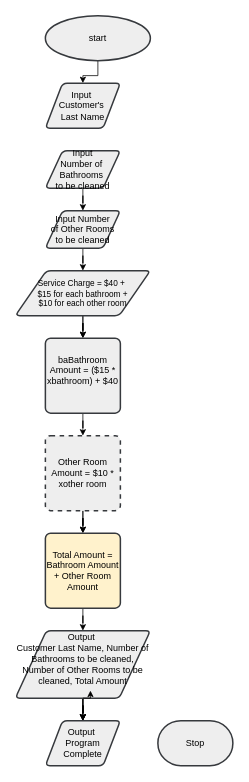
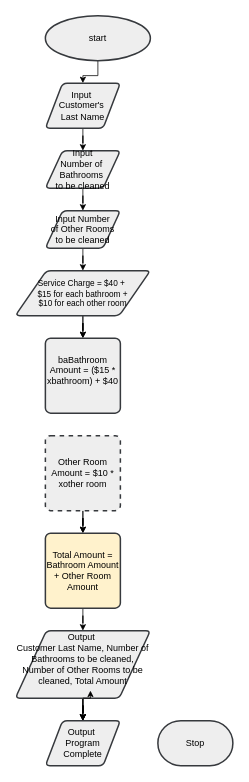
  <mxCell id="0" />
  <mxCell id="1" parent="0" />
  <mxCell id="2" style="edgeStyle=orthogonalEdgeStyle;rounded=0;orthogonalLoop=1;jettySize=auto;html=1;entryX=0.5;entryY=0;entryDx=0;entryDy=0;strokeColor=#000000;" edge="1" parent="1" source="3" target="5"><mxGeometry relative="1" as="geometry" /></mxCell>
  <mxCell id="3" value="&lt;font color=&quot;#000000&quot;&gt;start&lt;/font&gt;" style="strokeWidth=2;html=1;shape=mxgraph.flowchart.start_1;whiteSpace=wrap;fillColor=#eeeeee;strokeColor=#36393d;" vertex="1" parent="1"><mxGeometry x="60" y="20" width="140" height="60" as="geometry" /></mxCell>
+ <mxCell id="4" style="edgeStyle=orthogonalEdgeStyle;rounded=0;orthogonalLoop=1;jettySize=auto;html=1;strokeColor=#000000;" edge="1" parent="1" source="5" target="7"><mxGeometry relative="1" as="geometry" /></mxCell>
  <mxCell id="5" value="&lt;font&gt;Input&amp;nbsp;&lt;/font&gt;&lt;div&gt;&lt;font&gt;Customer's&amp;nbsp;&lt;/font&gt;&lt;/div&gt;&lt;div&gt;&lt;font&gt;Last Name&lt;/font&gt;&lt;/div&gt;" style="shape=parallelogram;html=1;strokeWidth=2;perimeter=parallelogramPerimeter;whiteSpace=wrap;rounded=1;arcSize=12;size=0.23;fillColor=#eeeeee;strokeColor=#36393d;fontColor=#000000;" vertex="1" parent="1"><mxGeometry x="60" y="110" width="100" height="60" as="geometry" /></mxCell>
  <mxCell id="6" style="edgeStyle=orthogonalEdgeStyle;rounded=0;orthogonalLoop=1;jettySize=auto;html=1;strokeColor=#000000;" edge="1" parent="1" source="7" target="14"><mxGeometry relative="1" as="geometry" /></mxCell>
  <mxCell id="7" value="Input&lt;div&gt;Number of&amp;nbsp;&lt;/div&gt;&lt;div&gt;Bathrooms&amp;nbsp;&lt;/div&gt;&lt;div&gt;to be cleaned&lt;/div&gt;" style="shape=parallelogram;html=1;strokeWidth=2;perimeter=parallelogramPerimeter;whiteSpace=wrap;rounded=1;arcSize=12;size=0.23;fillColor=#eeeeee;strokeColor=#36393d;fontColor=#000000;" vertex="1" parent="1"><mxGeometry x="60" y="200" width="100" height="50" as="geometry" /></mxCell>
  <mxCell id="8" value="" style="edgeStyle=orthogonalEdgeStyle;rounded=0;orthogonalLoop=1;jettySize=auto;html=1;" edge="1" parent="1" source="10" target="12"><mxGeometry relative="1" as="geometry" /></mxCell>
  <mxCell id="9" style="edgeStyle=orthogonalEdgeStyle;rounded=0;orthogonalLoop=1;jettySize=auto;html=1;strokeColor=#000000;" edge="1" parent="1" source="10" target="12"><mxGeometry relative="1" as="geometry" /></mxCell>
  <mxCell id="10" value="&lt;font style=&quot;font-size: 11px;&quot;&gt;Service Charge = $40 +&amp;nbsp;&lt;/font&gt;&lt;div style=&quot;font-size: 11px;&quot;&gt;&lt;font style=&quot;font-size: 11px;&quot;&gt;$15 for each bathroom +&lt;/font&gt;&lt;/div&gt;&lt;div style=&quot;font-size: 11px;&quot;&gt;&lt;font style=&quot;font-size: 11px;&quot;&gt;$10 for each other room&lt;/font&gt;&lt;/div&gt;" style="shape=parallelogram;html=1;strokeWidth=2;perimeter=parallelogramPerimeter;whiteSpace=wrap;rounded=1;arcSize=12;size=0.23;fillColor=#eeeeee;strokeColor=#36393d;fontColor=#000000;" vertex="1" parent="1"><mxGeometry x="20" y="360" width="180" height="60" as="geometry" /></mxCell>
- <mxCell id="11" style="edgeStyle=orthogonalEdgeStyle;rounded=0;orthogonalLoop=1;jettySize=auto;html=1;strokeColor=#000000;" edge="1" parent="1" source="12" target="17"><mxGeometry relative="1" as="geometry" /></mxCell>
  <mxCell id="12" value="ba&lt;font color=&quot;#000000&quot;&gt;Bathroom Amount = ($15 * xbathroom) + $40&lt;/font&gt;&lt;div&gt;&lt;font color=&quot;#000000&quot;&gt;&lt;br&gt;&lt;/font&gt;&lt;/div&gt;" style="rounded=1;whiteSpace=wrap;html=1;absoluteArcSize=1;arcSize=14;strokeWidth=2;fillColor=#eeeeee;strokeColor=#36393d;fontColor=default;" vertex="1" parent="1"><mxGeometry x="60" y="450" width="100" height="100" as="geometry" /></mxCell>
  <mxCell id="13" style="edgeStyle=orthogonalEdgeStyle;rounded=0;orthogonalLoop=1;jettySize=auto;html=1;strokeColor=#000000;" edge="1" parent="1" source="14" target="10"><mxGeometry relative="1" as="geometry" /></mxCell>
  <mxCell id="14" value="Input Number&lt;div&gt;of Other Rooms&lt;/div&gt;&lt;div&gt;to be cleaned&lt;/div&gt;" style="shape=parallelogram;html=1;strokeWidth=2;perimeter=parallelogramPerimeter;whiteSpace=wrap;rounded=1;arcSize=12;size=0.23;fillColor=#eeeeee;strokeColor=#36393d;fontColor=#000000;" vertex="1" parent="1"><mxGeometry x="60" y="280" width="100" height="50" as="geometry" /></mxCell>
  <mxCell id="15" value="" style="edgeStyle=orthogonalEdgeStyle;rounded=0;orthogonalLoop=1;jettySize=auto;html=1;" edge="1" parent="1" source="17" target="19"><mxGeometry relative="1" as="geometry" /></mxCell>
  <mxCell id="16" style="edgeStyle=orthogonalEdgeStyle;rounded=0;orthogonalLoop=1;jettySize=auto;html=1;strokeColor=#000000;" edge="1" parent="1" source="17" target="19"><mxGeometry relative="1" as="geometry" /></mxCell>
  <mxCell id="17" value="Other Room Amount = $10 * xother room" style="rounded=1;whiteSpace=wrap;html=1;absoluteArcSize=1;arcSize=14;strokeWidth=2;fillColor=#eeeeee;strokeColor=#36393d;fontColor=#000000;dashed=1;" vertex="1" parent="1"><mxGeometry x="60" y="580" width="100" height="100" as="geometry" /></mxCell>
  <mxCell id="18" style="edgeStyle=orthogonalEdgeStyle;rounded=0;orthogonalLoop=1;jettySize=auto;html=1;strokeColor=#000000;" edge="1" parent="1" source="19" target="24"><mxGeometry relative="1" as="geometry" /></mxCell>
  <mxCell id="19" value="Total Amount = Bathroom Amount + Other Room Amount" style="rounded=1;whiteSpace=wrap;html=1;absoluteArcSize=1;arcSize=14;strokeWidth=2;fillColor=#fff2cc;strokeColor=#36393d;fontColor=#000000;" vertex="1" parent="1"><mxGeometry x="60" y="710" width="100" height="100" as="geometry" /></mxCell>
  <mxCell id="20" style="edgeStyle=orthogonalEdgeStyle;rounded=0;orthogonalLoop=1;jettySize=auto;html=1;fontColor=#000000;" edge="1" parent="1" source="24" target="25"><mxGeometry relative="1" as="geometry" /></mxCell>
  <mxCell id="21" value="" style="edgeStyle=orthogonalEdgeStyle;rounded=0;orthogonalLoop=1;jettySize=auto;html=1;" edge="1" parent="1" source="24" target="25"><mxGeometry relative="1" as="geometry" /></mxCell>
  <mxCell id="22" style="edgeStyle=orthogonalEdgeStyle;rounded=0;orthogonalLoop=1;jettySize=auto;html=1;fontColor=#000000;" edge="1" parent="1" source="24" target="25"><mxGeometry relative="1" as="geometry" /></mxCell>
  <mxCell id="23" style="edgeStyle=orthogonalEdgeStyle;rounded=0;orthogonalLoop=1;jettySize=auto;html=1;strokeColor=#000000;" edge="1" parent="1" source="24" target="25"><mxGeometry relative="1" as="geometry" /></mxCell>
  <mxCell id="24" value="Output&amp;nbsp;&lt;div&gt;Customer Last Name, Number of Bathrooms to be cleaned, Number of Other Rooms to be cleaned, Total Amount&lt;/div&gt;&lt;div&gt;&lt;br&gt;&lt;/div&gt;" style="shape=parallelogram;html=1;strokeWidth=2;perimeter=parallelogramPerimeter;whiteSpace=wrap;rounded=1;arcSize=12;size=0.23;fillColor=#eeeeee;strokeColor=#36393d;fontColor=#000000;" vertex="1" parent="1"><mxGeometry x="20" y="840" width="180" height="90" as="geometry" /></mxCell>
  <mxCell id="25" value="Output&amp;nbsp;&lt;div&gt;Program Complete&lt;/div&gt;" style="shape=parallelogram;html=1;strokeWidth=2;perimeter=parallelogramPerimeter;whiteSpace=wrap;rounded=1;arcSize=12;size=0.23;fillColor=#eeeeee;strokeColor=#36393d;fontColor=#000000;" vertex="1" parent="1"><mxGeometry x="60" y="960" width="100" height="60" as="geometry" /></mxCell>
  <mxCell id="26" style="edgeStyle=orthogonalEdgeStyle;rounded=0;orthogonalLoop=1;jettySize=auto;html=1;exitX=0.5;exitY=1;exitDx=0;exitDy=0;entryX=0.556;entryY=0.889;entryDx=0;entryDy=0;entryPerimeter=0;" edge="1" parent="1" source="24" target="24"><mxGeometry relative="1" as="geometry" /></mxCell>
  <mxCell id="27" value="Stop" style="strokeWidth=2;html=1;shape=mxgraph.flowchart.terminator;whiteSpace=wrap;fillColor=#eeeeee;strokeColor=#36393d;fontColor=#000000;" vertex="1" parent="1"><mxGeometry x="210" y="960" width="100" height="60" as="geometry" /></mxCell>
